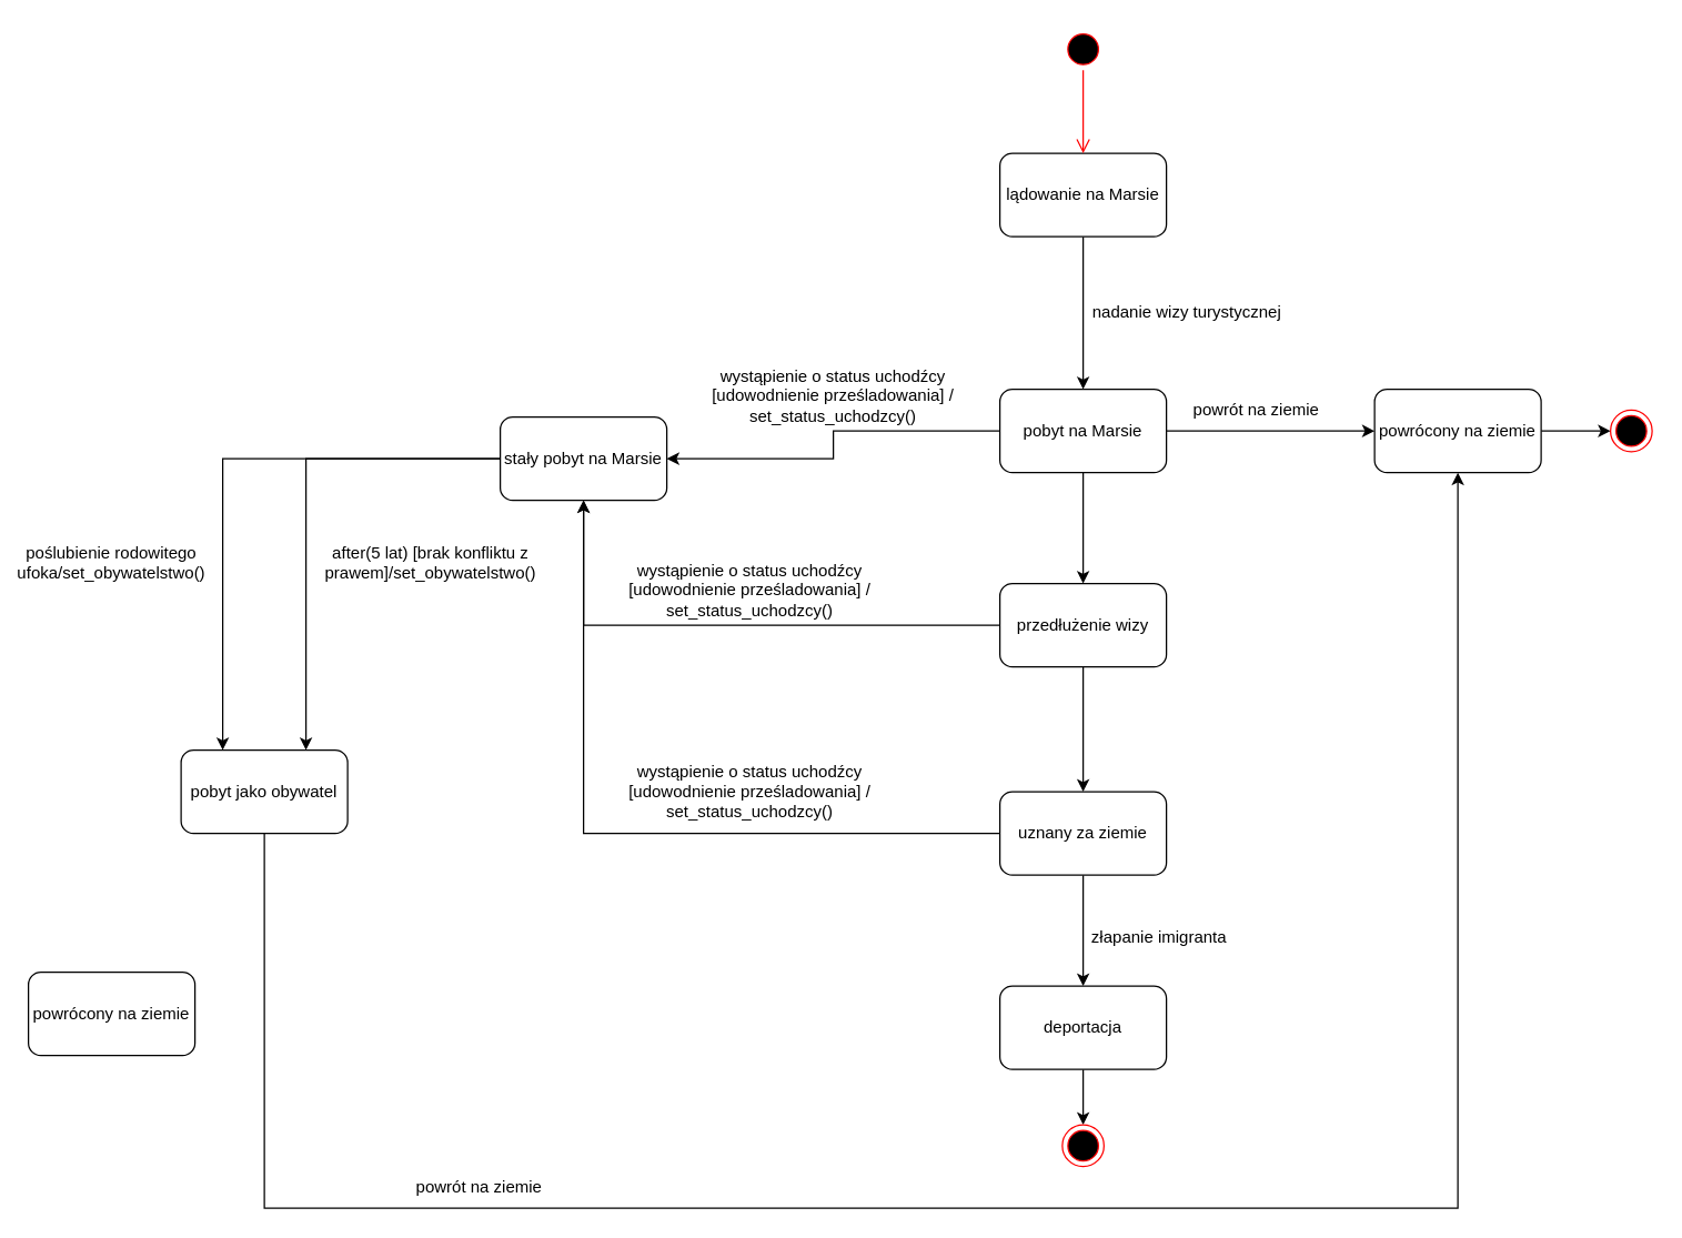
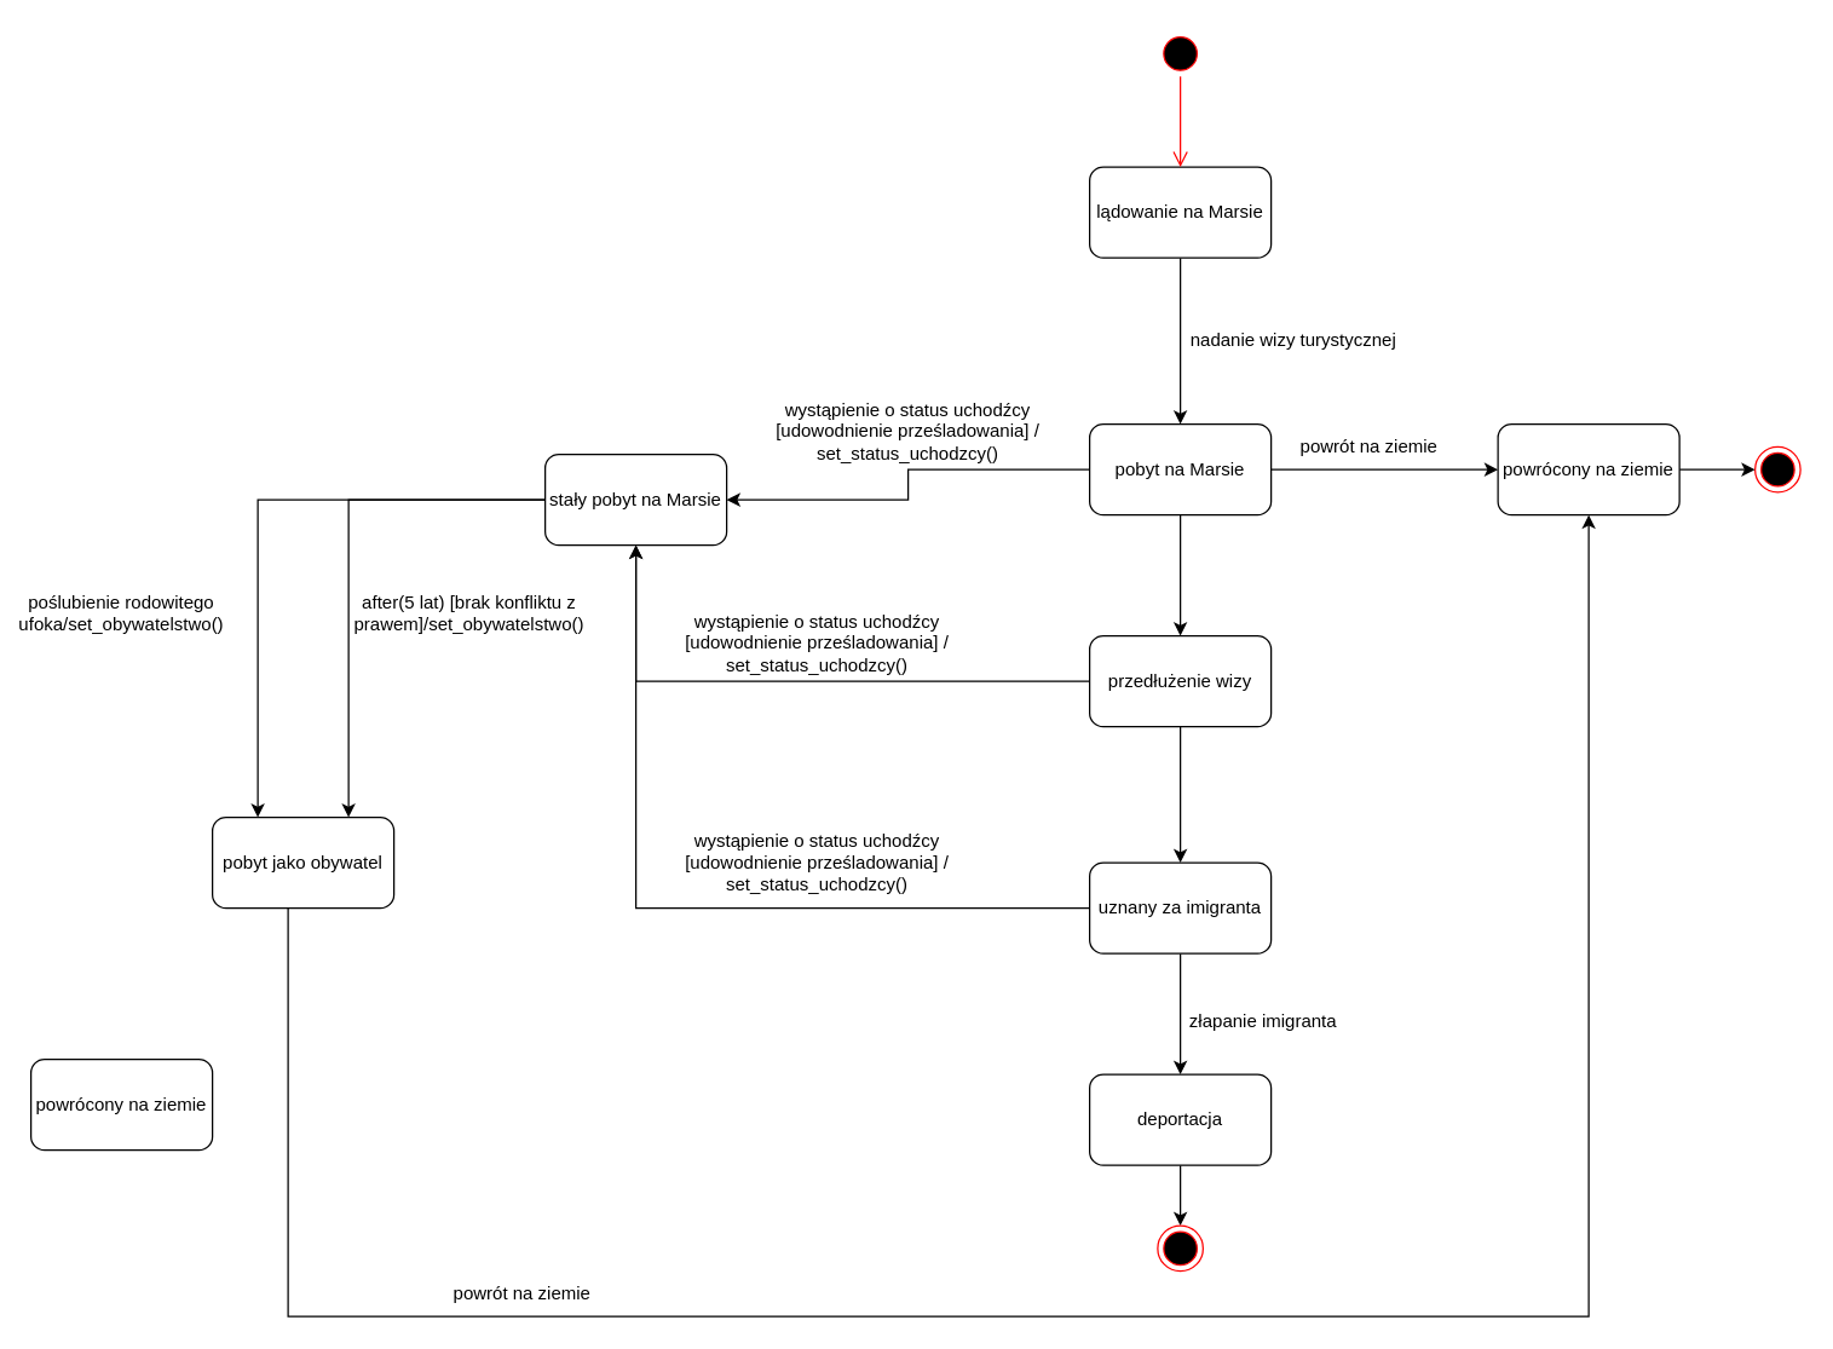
  <mxCell id="0" />
  <mxCell id="1" parent="0" />
  <mxCell id="2" style="edgeStyle=orthogonalEdgeStyle;rounded=0;orthogonalLoop=1;jettySize=auto;html=1;entryX=0.5;entryY=0;entryDx=0;entryDy=0;" edge="1" parent="1" source="3" target="9"><mxGeometry relative="1" as="geometry" /></mxCell>
  <mxCell id="3" value="lądowanie na Marsie" style="rounded=1;whiteSpace=wrap;html=1;" vertex="1" parent="1"><mxGeometry x="720" y="110" width="120" height="60" as="geometry" /></mxCell>
  <mxCell id="4" value="" style="ellipse;html=1;shape=startState;fillColor=#000000;strokeColor=#ff0000;" vertex="1" parent="1"><mxGeometry x="765" y="20" width="30" height="30" as="geometry" /></mxCell>
  <mxCell id="5" value="" style="edgeStyle=orthogonalEdgeStyle;html=1;verticalAlign=bottom;endArrow=open;endSize=8;strokeColor=#ff0000;rounded=0;" edge="1" source="4" parent="1"><mxGeometry relative="1" as="geometry"><mxPoint x="780" y="110" as="targetPoint" /></mxGeometry></mxCell>
  <mxCell id="6" style="edgeStyle=orthogonalEdgeStyle;rounded=0;orthogonalLoop=1;jettySize=auto;html=1;entryX=0;entryY=0.5;entryDx=0;entryDy=0;" edge="1" parent="1" source="9" target="12"><mxGeometry relative="1" as="geometry" /></mxCell>
  <mxCell id="7" style="edgeStyle=orthogonalEdgeStyle;rounded=0;orthogonalLoop=1;jettySize=auto;html=1;entryX=0.5;entryY=0;entryDx=0;entryDy=0;" edge="1" parent="1" source="9" target="17"><mxGeometry relative="1" as="geometry" /></mxCell>
  <mxCell id="8" style="edgeStyle=orthogonalEdgeStyle;rounded=0;orthogonalLoop=1;jettySize=auto;html=1;entryX=1;entryY=0.5;entryDx=0;entryDy=0;" edge="1" parent="1" source="9" target="27"><mxGeometry relative="1" as="geometry" /></mxCell>
  <mxCell id="9" value="pobyt na Marsie" style="rounded=1;whiteSpace=wrap;html=1;" vertex="1" parent="1"><mxGeometry x="720" y="280" width="120" height="60" as="geometry" /></mxCell>
  <mxCell id="10" value="nadanie wizy turystycznej" style="text;html=1;align=center;verticalAlign=middle;whiteSpace=wrap;rounded=0;" vertex="1" parent="1"><mxGeometry x="780" y="210" width="150" height="30" as="geometry" /></mxCell>
  <mxCell id="11" style="edgeStyle=orthogonalEdgeStyle;rounded=0;orthogonalLoop=1;jettySize=auto;html=1;entryX=0;entryY=0.5;entryDx=0;entryDy=0;" edge="1" parent="1" source="12" target="14"><mxGeometry relative="1" as="geometry" /></mxCell>
  <mxCell id="12" value="powrócony na ziemie" style="rounded=1;whiteSpace=wrap;html=1;" vertex="1" parent="1"><mxGeometry x="990" y="280" width="120" height="60" as="geometry" /></mxCell>
  <mxCell id="13" value="powrót na ziemie" style="text;html=1;align=center;verticalAlign=middle;whiteSpace=wrap;rounded=0;" vertex="1" parent="1"><mxGeometry x="830" y="280" width="150" height="30" as="geometry" /></mxCell>
  <mxCell id="14" value="" style="ellipse;html=1;shape=endState;fillColor=#000000;strokeColor=#ff0000;" vertex="1" parent="1"><mxGeometry x="1160" y="295" width="30" height="30" as="geometry" /></mxCell>
  <mxCell id="15" style="edgeStyle=orthogonalEdgeStyle;rounded=0;orthogonalLoop=1;jettySize=auto;html=1;entryX=0.5;entryY=0;entryDx=0;entryDy=0;" edge="1" parent="1" source="17" target="20"><mxGeometry relative="1" as="geometry" /></mxCell>
  <mxCell id="16" style="edgeStyle=orthogonalEdgeStyle;rounded=0;orthogonalLoop=1;jettySize=auto;html=1;entryX=0.5;entryY=1;entryDx=0;entryDy=0;" edge="1" parent="1" source="17" target="27"><mxGeometry relative="1" as="geometry" /></mxCell>
  <mxCell id="17" value="przedłużenie wizy" style="rounded=1;whiteSpace=wrap;html=1;" vertex="1" parent="1"><mxGeometry x="720" y="420" width="120" height="60" as="geometry" /></mxCell>
  <mxCell id="18" style="edgeStyle=orthogonalEdgeStyle;rounded=0;orthogonalLoop=1;jettySize=auto;html=1;" edge="1" parent="1" source="20" target="22"><mxGeometry relative="1" as="geometry" /></mxCell>
  <mxCell id="19" style="edgeStyle=orthogonalEdgeStyle;rounded=0;orthogonalLoop=1;jettySize=auto;html=1;entryX=0.5;entryY=1;entryDx=0;entryDy=0;" edge="1" parent="1" source="20" target="27"><mxGeometry relative="1" as="geometry" /></mxCell>
- <mxCell id="20" value="uznany za ziemie" style="rounded=1;whiteSpace=wrap;html=1;" vertex="1" parent="1"><mxGeometry x="720" y="570" width="120" height="60" as="geometry" /></mxCell>
+ <mxCell id="20" value="uznany za imigranta" style="rounded=1;whiteSpace=wrap;html=1;" vertex="1" parent="1"><mxGeometry x="720" y="570" width="120" height="60" as="geometry" /></mxCell>
  <mxCell id="21" style="edgeStyle=orthogonalEdgeStyle;rounded=0;orthogonalLoop=1;jettySize=auto;html=1;" edge="1" parent="1" source="22" target="24"><mxGeometry relative="1" as="geometry" /></mxCell>
  <mxCell id="22" value="deportacja" style="rounded=1;whiteSpace=wrap;html=1;" vertex="1" parent="1"><mxGeometry x="720" y="710" width="120" height="60" as="geometry" /></mxCell>
  <mxCell id="23" value="złapanie imigranta" style="text;html=1;align=center;verticalAlign=middle;whiteSpace=wrap;rounded=0;" vertex="1" parent="1"><mxGeometry x="780" y="660" width="110" height="30" as="geometry" /></mxCell>
  <mxCell id="24" value="" style="ellipse;html=1;shape=endState;fillColor=#000000;strokeColor=#ff0000;" vertex="1" parent="1"><mxGeometry x="765" y="810" width="30" height="30" as="geometry" /></mxCell>
  <mxCell id="25" style="edgeStyle=orthogonalEdgeStyle;rounded=0;orthogonalLoop=1;jettySize=auto;html=1;entryX=0.25;entryY=0;entryDx=0;entryDy=0;" edge="1" parent="1" source="27" target="32"><mxGeometry relative="1" as="geometry" /></mxCell>
  <mxCell id="26" style="edgeStyle=orthogonalEdgeStyle;rounded=0;orthogonalLoop=1;jettySize=auto;html=1;entryX=0.75;entryY=0;entryDx=0;entryDy=0;" edge="1" parent="1" source="27" target="32"><mxGeometry relative="1" as="geometry" /></mxCell>
  <mxCell id="27" value="stały pobyt na Marsie" style="rounded=1;whiteSpace=wrap;html=1;" vertex="1" parent="1"><mxGeometry x="360" y="300" width="120" height="60" as="geometry" /></mxCell>
  <mxCell id="28" value="wystąpienie o status uchodźcy [udowodnienie prześladowania] / set_status_uchodzcy()" style="text;html=1;align=center;verticalAlign=middle;whiteSpace=wrap;rounded=0;" vertex="1" parent="1"><mxGeometry x="450" y="410" width="180" height="30" as="geometry" /></mxCell>
  <mxCell id="29" value="wystąpienie o status uchodźcy [udowodnienie prześladowania] / set_status_uchodzcy()" style="text;html=1;align=center;verticalAlign=middle;whiteSpace=wrap;rounded=0;" vertex="1" parent="1"><mxGeometry x="510" y="270" width="180" height="30" as="geometry" /></mxCell>
  <mxCell id="30" value="wystąpienie o status uchodźcy [udowodnienie prześladowania] / set_status_uchodzcy()" style="text;html=1;align=center;verticalAlign=middle;whiteSpace=wrap;rounded=0;" vertex="1" parent="1"><mxGeometry x="450" y="555" width="180" height="30" as="geometry" /></mxCell>
  <mxCell id="31" style="edgeStyle=orthogonalEdgeStyle;rounded=0;orthogonalLoop=1;jettySize=auto;html=1;entryX=0.5;entryY=1;entryDx=0;entryDy=0;" edge="1" parent="1" source="32" target="12"><mxGeometry relative="1" as="geometry"><Array as="points"><mxPoint x="190" y="870" /><mxPoint x="1050" y="870" /></Array></mxGeometry></mxCell>
- <mxCell id="32" value="pobyt jako obywatel" style="rounded=1;whiteSpace=wrap;html=1;" vertex="1" parent="1"><mxGeometry x="130" y="540" width="120" height="60" as="geometry" /></mxCell>
+ <mxCell id="32" value="pobyt jako obywatel" style="rounded=1;whiteSpace=wrap;html=1;" vertex="1" parent="1"><mxGeometry x="140" y="540" width="120" height="60" as="geometry" /></mxCell>
  <mxCell id="33" value="after(5 lat) [brak konfliktu z prawem]/set_obywatelstwo()" style="text;html=1;align=center;verticalAlign=middle;whiteSpace=wrap;rounded=0;" vertex="1" parent="1"><mxGeometry x="220" y="390" width="180" height="30" as="geometry" /></mxCell>
  <mxCell id="34" value="poślubienie rodowitego ufoka/set_obywatelstwo()" style="text;html=1;align=center;verticalAlign=middle;whiteSpace=wrap;rounded=0;" vertex="1" parent="1"><mxGeometry x="20" y="390" width="120" height="30" as="geometry" /></mxCell>
  <mxCell id="35" value="powrócony na ziemie" style="rounded=1;whiteSpace=wrap;html=1;" vertex="1" parent="1"><mxGeometry x="20" y="700" width="120" height="60" as="geometry" /></mxCell>
  <mxCell id="36" value="powrót na ziemie" style="text;html=1;align=center;verticalAlign=middle;whiteSpace=wrap;rounded=0;" vertex="1" parent="1"><mxGeometry x="270" y="840" width="150" height="30" as="geometry" /></mxCell>
